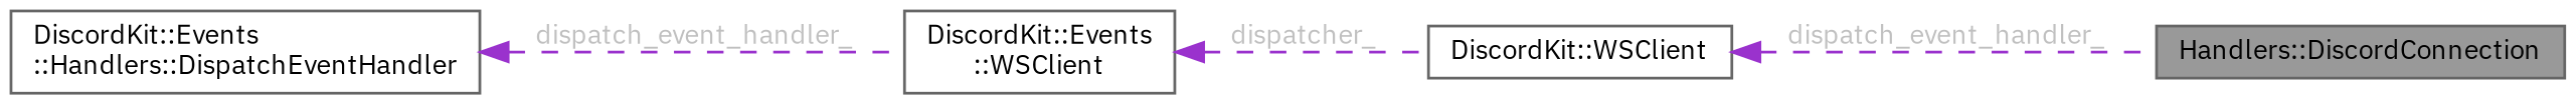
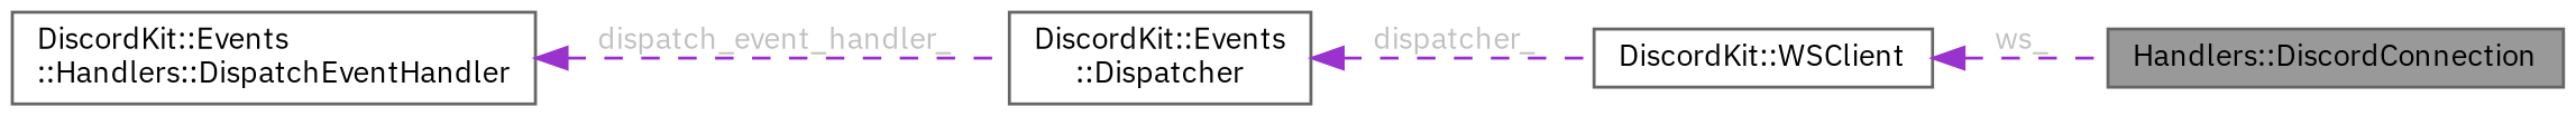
  digraph {
    fontname="IBM Plex Sans"
    rankdir=LR
    node [color=gray40 fillcolor=white fontname="IBM Plex Sans" fontsize=10 shape=box style=filled]
    edge [color=darkorchid3 dir=back fontcolor=grey fontname="IBM Plex Sans" fontsize=10 labelfontname=Helvetica labelfontsize=10 style=dashed]
    n1 [fillcolor=grey60 fontcolor=black height=0.2 label="Handlers::DiscordConnection" width=0.4]
    n2 [height=0.2 label="DiscordKit::WSClient" width=0.4]
-   n3 [height=0.2 label="DiscordKit::Events\l::WSClient" width=0.4]
+   n3 [height=0.2 label="DiscordKit::Events\l::Dispatcher" width=0.4]
    n4 [height=0.2 label="DiscordKit::Events\l::Handlers::DispatchEventHandler" width=0.4]
-   n2 -> n1 [label=" dispatch_event_handler_"]
+   n2 -> n1 [label=" ws_"]
    n3 -> n2 [label=" dispatcher_"]
    n4 -> n3 [label=" dispatch_event_handler_"]
  }
